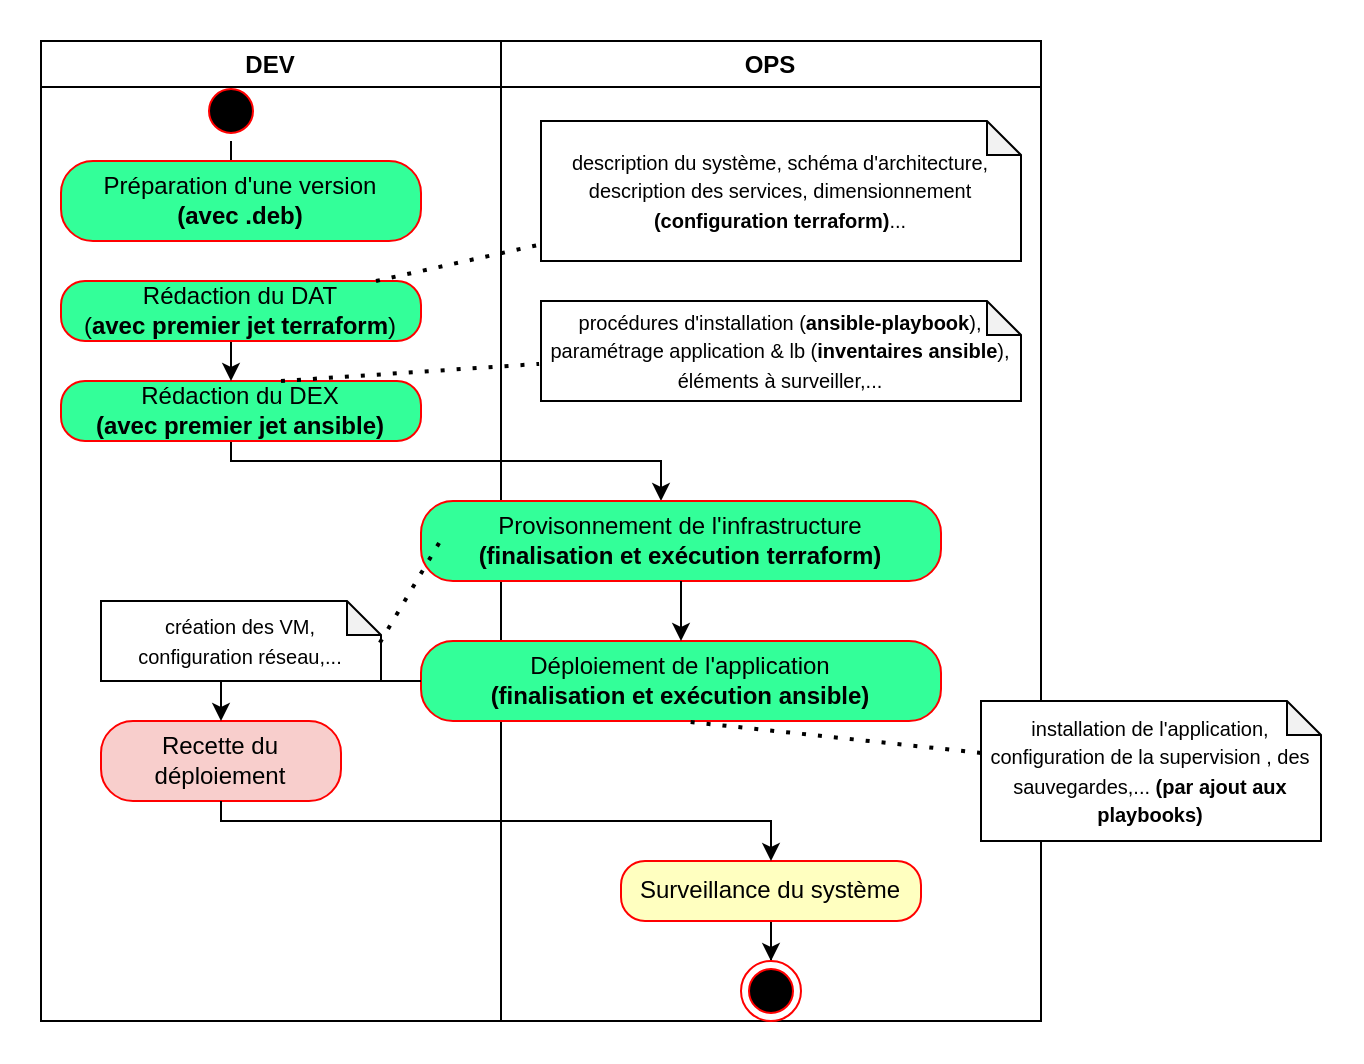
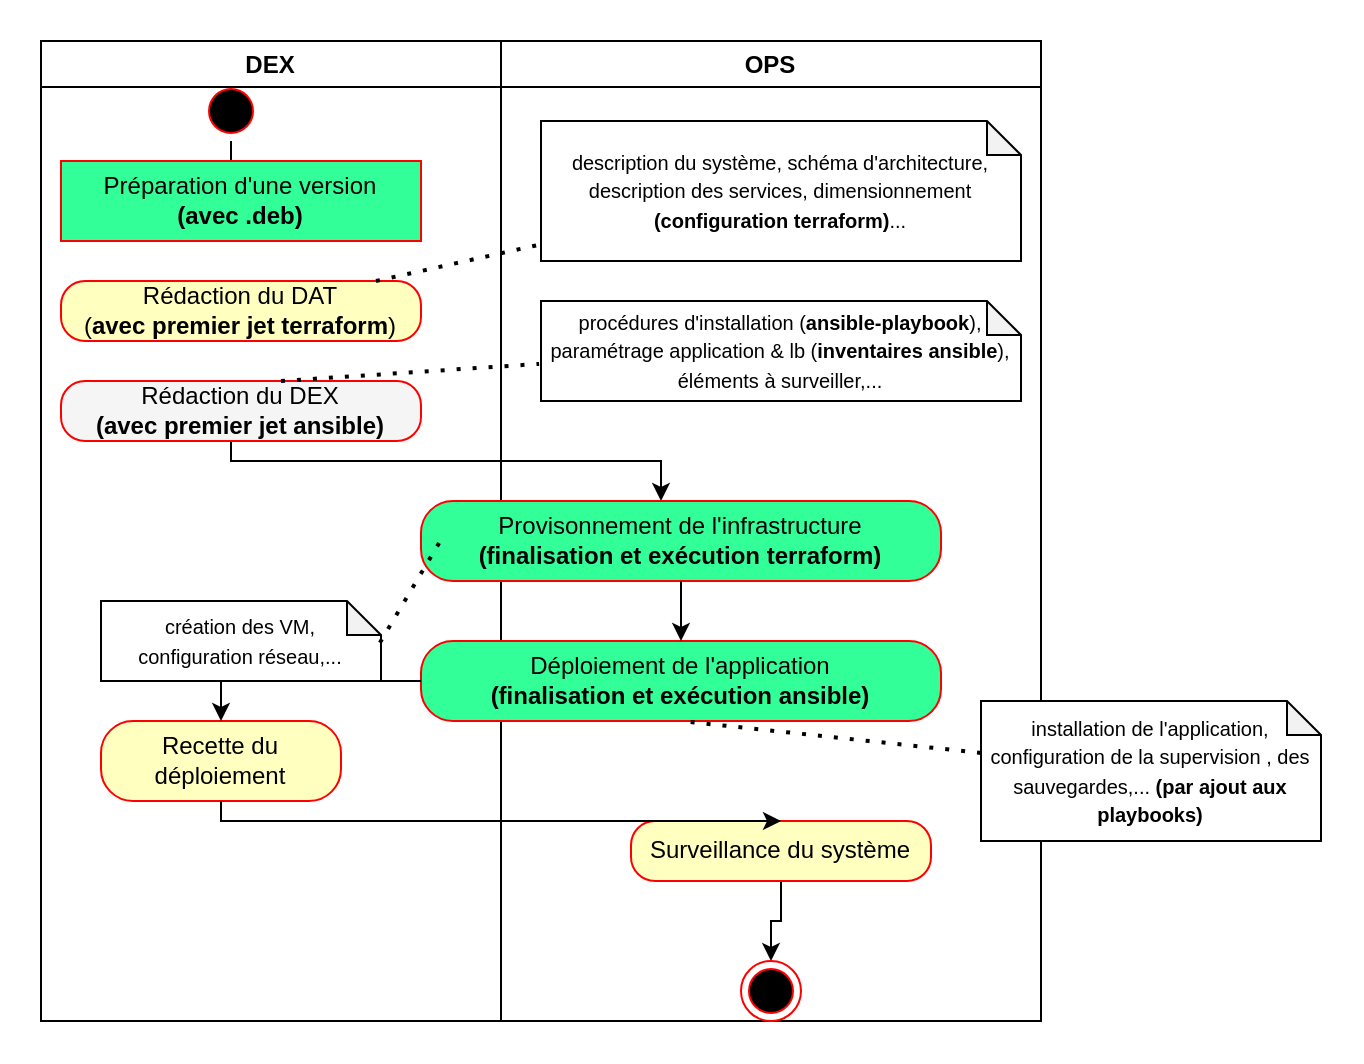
  <mxCell id="0" />
  <mxCell id="1" parent="0" />
  <mxCell id="2" style="edgeStyle=orthogonalEdgeStyle;rounded=0;orthogonalLoop=1;jettySize=auto;html=1;" parent="1" source="8" target="13" edge="1"><mxGeometry relative="1" as="geometry"><mxPoint x="290" y="250" as="targetPoint" /><Array as="points"><mxPoint x="115" y="230" /><mxPoint x="330" y="230" /></Array></mxGeometry></mxCell>
- <mxCell id="3" value="DEV" style="swimlane;" parent="1" vertex="1"><mxGeometry x="20" y="20" width="230" height="490" as="geometry" /></mxCell>
- <mxCell id="4" value="Recette du déploiement" style="rounded=1;whiteSpace=wrap;html=1;arcSize=40;fontColor=#000000;fillColor=#f8cecc;strokeColor=#ff0000;" parent="3" vertex="1"><mxGeometry x="30" y="340" width="120" height="40" as="geometry" /></mxCell>
+ <mxCell id="3" value="DEX" style="swimlane;" parent="1" vertex="1"><mxGeometry x="20" y="20" width="230" height="490" as="geometry" /></mxCell>
+ <mxCell id="4" value="Recette du déploiement" style="rounded=1;whiteSpace=wrap;html=1;arcSize=40;fontColor=#000000;fillColor=#ffffc0;strokeColor=#ff0000;" parent="3" vertex="1"><mxGeometry x="30" y="340" width="120" height="40" as="geometry" /></mxCell>
  <mxCell id="5" style="edgeStyle=orthogonalEdgeStyle;rounded=0;orthogonalLoop=1;jettySize=auto;html=1;" parent="3" source="6" target="7" edge="1"><mxGeometry relative="1" as="geometry" /></mxCell>
  <mxCell id="6" value="" style="ellipse;html=1;shape=startState;fillColor=#000000;strokeColor=#ff0000;" parent="3" vertex="1"><mxGeometry x="80" y="20" width="30" height="30" as="geometry" /></mxCell>
- <mxCell id="7" value="Préparation d'une version&lt;br&gt;&lt;b&gt;(avec .deb)&lt;/b&gt;" style="rounded=1;whiteSpace=wrap;html=1;arcSize=40;fontColor=#000000;fillColor=#33FF99;strokeColor=#ff0000;" parent="3" vertex="1"><mxGeometry x="10" y="60" width="180" height="40" as="geometry" /></mxCell>
- <mxCell id="8" value="Rédaction du DEX&lt;br&gt;&lt;b&gt;(avec premier jet ansible)&lt;/b&gt;" style="rounded=1;whiteSpace=wrap;html=1;arcSize=40;fontColor=#000000;fillColor=#33FF99;strokeColor=#ff0000;" parent="3" vertex="1"><mxGeometry x="10" y="170" width="180" height="30" as="geometry" /></mxCell>
- <mxCell id="9" style="edgeStyle=orthogonalEdgeStyle;rounded=0;orthogonalLoop=1;jettySize=auto;html=1;" edge="1" parent="3" source="10" target="8"><mxGeometry relative="1" as="geometry"><Array as="points"><mxPoint x="95" y="160" /><mxPoint x="95" y="160" /></Array></mxGeometry></mxCell>
- <mxCell id="10" value="Rédaction du DAT&lt;br&gt;(&lt;b&gt;avec premier jet terraform&lt;/b&gt;)" style="rounded=1;whiteSpace=wrap;html=1;arcSize=40;fontColor=#000000;fillColor=#33FF99;strokeColor=#ff0000;" parent="3" vertex="1"><mxGeometry x="10" y="120" width="180" height="30" as="geometry" /></mxCell>
+ <mxCell id="7" value="Préparation d'une version&lt;br&gt;&lt;b&gt;(avec .deb)&lt;/b&gt;" style="whiteSpace=wrap;html=1;arcSize=40;fontColor=#000000;fillColor=#33FF99;strokeColor=#ff0000;rounded=0;" parent="3" vertex="1"><mxGeometry x="10" y="60" width="180" height="40" as="geometry" /></mxCell>
+ <mxCell id="8" value="Rédaction du DEX&lt;br&gt;&lt;b&gt;(avec premier jet ansible)&lt;/b&gt;" style="rounded=1;whiteSpace=wrap;html=1;arcSize=40;fontColor=#000000;fillColor=#f5f5f5;strokeColor=#ff0000;" parent="3" vertex="1"><mxGeometry x="10" y="170" width="180" height="30" as="geometry" /></mxCell>
+ <mxCell id="10" value="Rédaction du DAT&lt;br&gt;(&lt;b&gt;avec premier jet terraform&lt;/b&gt;)" style="rounded=1;whiteSpace=wrap;html=1;arcSize=40;fontColor=#000000;fillColor=#ffffc0;strokeColor=#ff0000;" parent="3" vertex="1"><mxGeometry x="10" y="120" width="180" height="30" as="geometry" /></mxCell>
  <mxCell id="11" value="&lt;font style=&quot;font-size: 10px&quot;&gt;création des VM, &lt;br&gt;configuration réseau,...&lt;br&gt;&lt;/font&gt;" style="shape=note;whiteSpace=wrap;html=1;backgroundOutline=1;darkOpacity=0.05;size=17;" parent="3" vertex="1"><mxGeometry x="30" y="280" width="140" height="40" as="geometry" /></mxCell>
  <mxCell id="12" value="OPS" style="swimlane;" parent="1" vertex="1"><mxGeometry x="250" y="20" width="270" height="490" as="geometry" /></mxCell>
  <mxCell id="13" value="Provisonnement de l'infrastructure&lt;br&gt;&lt;b&gt;(finalisation et exécution terraform)&lt;/b&gt;" style="rounded=1;whiteSpace=wrap;html=1;arcSize=40;fontColor=#000000;fillColor=#33FF99;strokeColor=#ff0000;" parent="12" vertex="1"><mxGeometry x="-40" y="230" width="260" height="40" as="geometry" /></mxCell>
  <mxCell id="14" value="Déploiement de l'application&lt;br&gt;&lt;b&gt;(finalisation et exécution ansible)&lt;/b&gt;" style="rounded=1;whiteSpace=wrap;html=1;arcSize=40;fontColor=#000000;fillColor=#33FF99;strokeColor=#ff0000;" parent="12" vertex="1"><mxGeometry x="-40" y="300" width="260" height="40" as="geometry" /></mxCell>
  <mxCell id="15" style="edgeStyle=orthogonalEdgeStyle;rounded=0;orthogonalLoop=1;jettySize=auto;html=1;" parent="12" source="13" target="14" edge="1"><mxGeometry relative="1" as="geometry"><Array as="points"><mxPoint x="115" y="320" /><mxPoint x="115" y="320" /></Array></mxGeometry></mxCell>
  <mxCell id="16" value="&lt;font style=&quot;font-size: 10px&quot;&gt;description du système, schéma d'architecture, description des services, dimensionnement &lt;b&gt;(configuration terraform)&lt;/b&gt;...&lt;br&gt;&lt;/font&gt;" style="shape=note;whiteSpace=wrap;html=1;backgroundOutline=1;darkOpacity=0.05;size=17;" parent="12" vertex="1"><mxGeometry x="20" y="40" width="240" height="70" as="geometry" /></mxCell>
  <mxCell id="17" value="&lt;font style=&quot;font-size: 10px&quot;&gt;procédures d'installation (&lt;b&gt;ansible-playbook&lt;/b&gt;), paramétrage application &amp;amp; lb (&lt;b&gt;inventaires ansible&lt;/b&gt;),&lt;br&gt;éléments à surveiller,...&lt;br&gt;&lt;/font&gt;" style="shape=note;whiteSpace=wrap;html=1;backgroundOutline=1;darkOpacity=0.05;size=17;" parent="12" vertex="1"><mxGeometry x="20" y="130" width="240" height="50" as="geometry" /></mxCell>
  <mxCell id="18" style="edgeStyle=orthogonalEdgeStyle;rounded=0;orthogonalLoop=1;jettySize=auto;html=1;fontSize=10;" parent="12" source="19" target="20" edge="1"><mxGeometry relative="1" as="geometry" /></mxCell>
- <mxCell id="19" value="Surveillance du système" style="rounded=1;whiteSpace=wrap;html=1;arcSize=40;fontColor=#000000;fillColor=#ffffc0;strokeColor=#ff0000;" parent="12" vertex="1"><mxGeometry x="60" y="410" width="150" height="30" as="geometry" /></mxCell>
+ <mxCell id="19" value="Surveillance du système" style="rounded=1;whiteSpace=wrap;html=1;arcSize=40;fontColor=#000000;fillColor=#ffffc0;strokeColor=#ff0000;" parent="12" vertex="1"><mxGeometry x="65" y="390" width="150" height="30" as="geometry" /></mxCell>
  <mxCell id="20" value="" style="ellipse;html=1;shape=endState;fillColor=#000000;strokeColor=#ff0000;" parent="12" vertex="1"><mxGeometry x="120" y="460" width="30" height="30" as="geometry" /></mxCell>
  <mxCell id="21" style="edgeStyle=orthogonalEdgeStyle;rounded=0;orthogonalLoop=1;jettySize=auto;html=1;" parent="1" source="14" target="4" edge="1"><mxGeometry relative="1" as="geometry"><Array as="points"><mxPoint x="110" y="340" /></Array></mxGeometry></mxCell>
  <mxCell id="22" value="" style="endArrow=none;dashed=1;html=1;dashPattern=1 3;strokeWidth=2;rounded=0;fontSize=10;" parent="1" source="10" target="16" edge="1"><mxGeometry width="50" height="50" relative="1" as="geometry"><mxPoint x="140" y="190" as="sourcePoint" /><mxPoint x="190" y="140" as="targetPoint" /></mxGeometry></mxCell>
  <mxCell id="23" value="" style="endArrow=none;dashed=1;html=1;dashPattern=1 3;strokeWidth=2;rounded=0;fontSize=10;entryX=-0.004;entryY=0.629;entryDx=0;entryDy=0;entryPerimeter=0;" parent="1" target="17" edge="1"><mxGeometry width="50" height="50" relative="1" as="geometry"><mxPoint x="140" y="190" as="sourcePoint" /><mxPoint x="190" y="140" as="targetPoint" /></mxGeometry></mxCell>
  <mxCell id="24" value="" style="endArrow=none;dashed=1;html=1;dashPattern=1 3;strokeWidth=2;rounded=0;fontSize=10;entryX=0.037;entryY=0.5;entryDx=0;entryDy=0;entryPerimeter=0;exitX=0.996;exitY=0.521;exitDx=0;exitDy=0;exitPerimeter=0;" parent="1" source="11" target="13" edge="1"><mxGeometry width="50" height="50" relative="1" as="geometry"><mxPoint x="140" y="280" as="sourcePoint" /><mxPoint x="190" y="230" as="targetPoint" /></mxGeometry></mxCell>
  <mxCell id="25" value="&lt;font style=&quot;font-size: 10px&quot;&gt;installation de l'application,&lt;br&gt;configuration de la supervision , des sauvegardes,...&amp;nbsp;&lt;b&gt;(par ajout aux playbooks)&lt;/b&gt;&lt;br&gt;&lt;/font&gt;" style="shape=note;whiteSpace=wrap;html=1;backgroundOutline=1;darkOpacity=0.05;size=17;" parent="1" vertex="1"><mxGeometry x="490" y="350" width="170" height="70" as="geometry" /></mxCell>
  <mxCell id="26" value="" style="endArrow=none;dashed=1;html=1;dashPattern=1 3;strokeWidth=2;rounded=0;fontSize=10;entryX=0.5;entryY=1;entryDx=0;entryDy=0;" parent="1" source="25" target="14" edge="1"><mxGeometry width="50" height="50" relative="1" as="geometry"><mxPoint x="160" y="350" as="sourcePoint" /><mxPoint x="210" y="300" as="targetPoint" /></mxGeometry></mxCell>
  <mxCell id="27" style="edgeStyle=orthogonalEdgeStyle;rounded=0;orthogonalLoop=1;jettySize=auto;html=1;entryX=0.5;entryY=0;entryDx=0;entryDy=0;fontSize=10;" parent="1" source="4" target="19" edge="1"><mxGeometry relative="1" as="geometry"><Array as="points"><mxPoint x="110" y="410" /><mxPoint x="385" y="410" /></Array></mxGeometry></mxCell>
